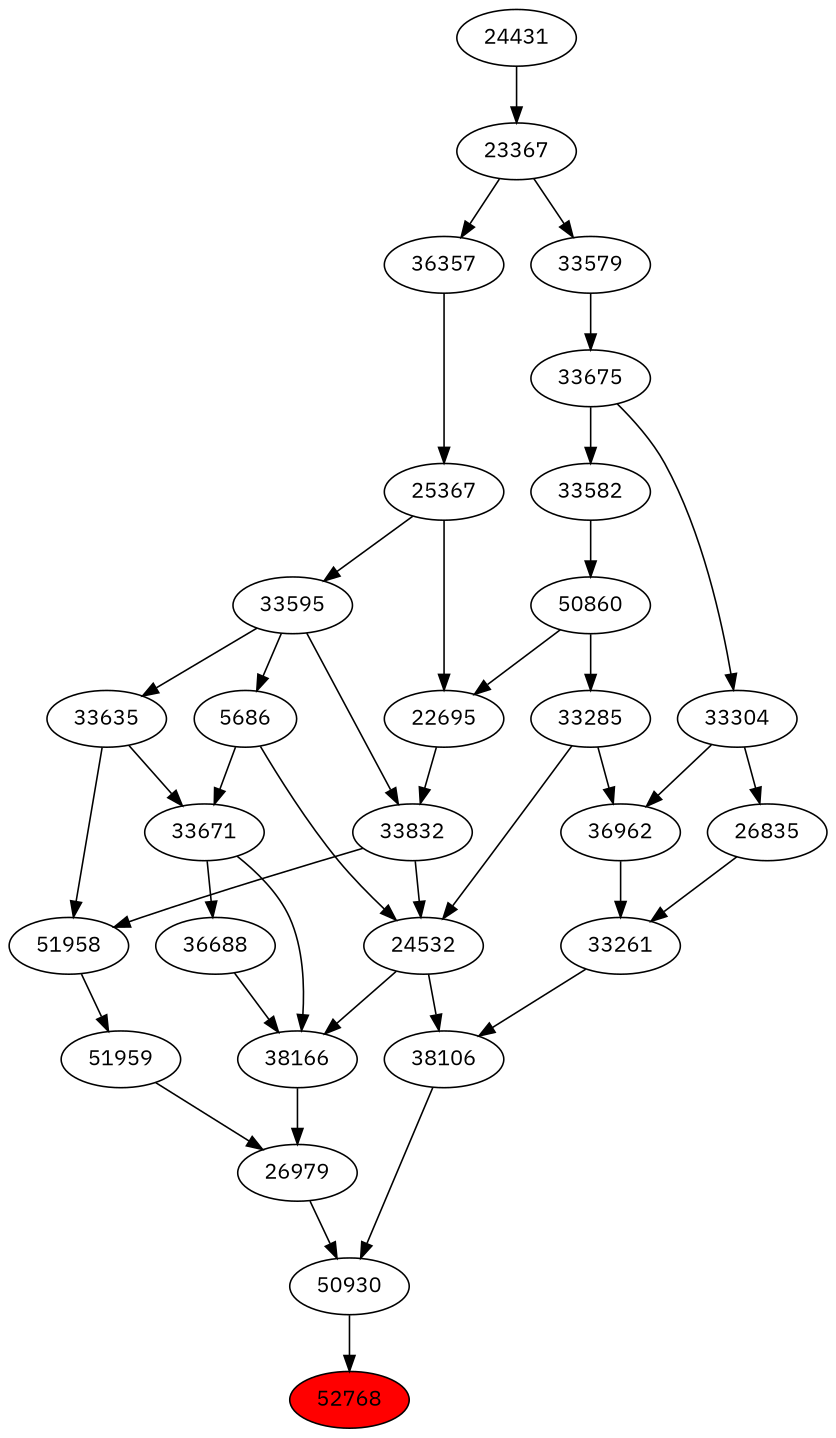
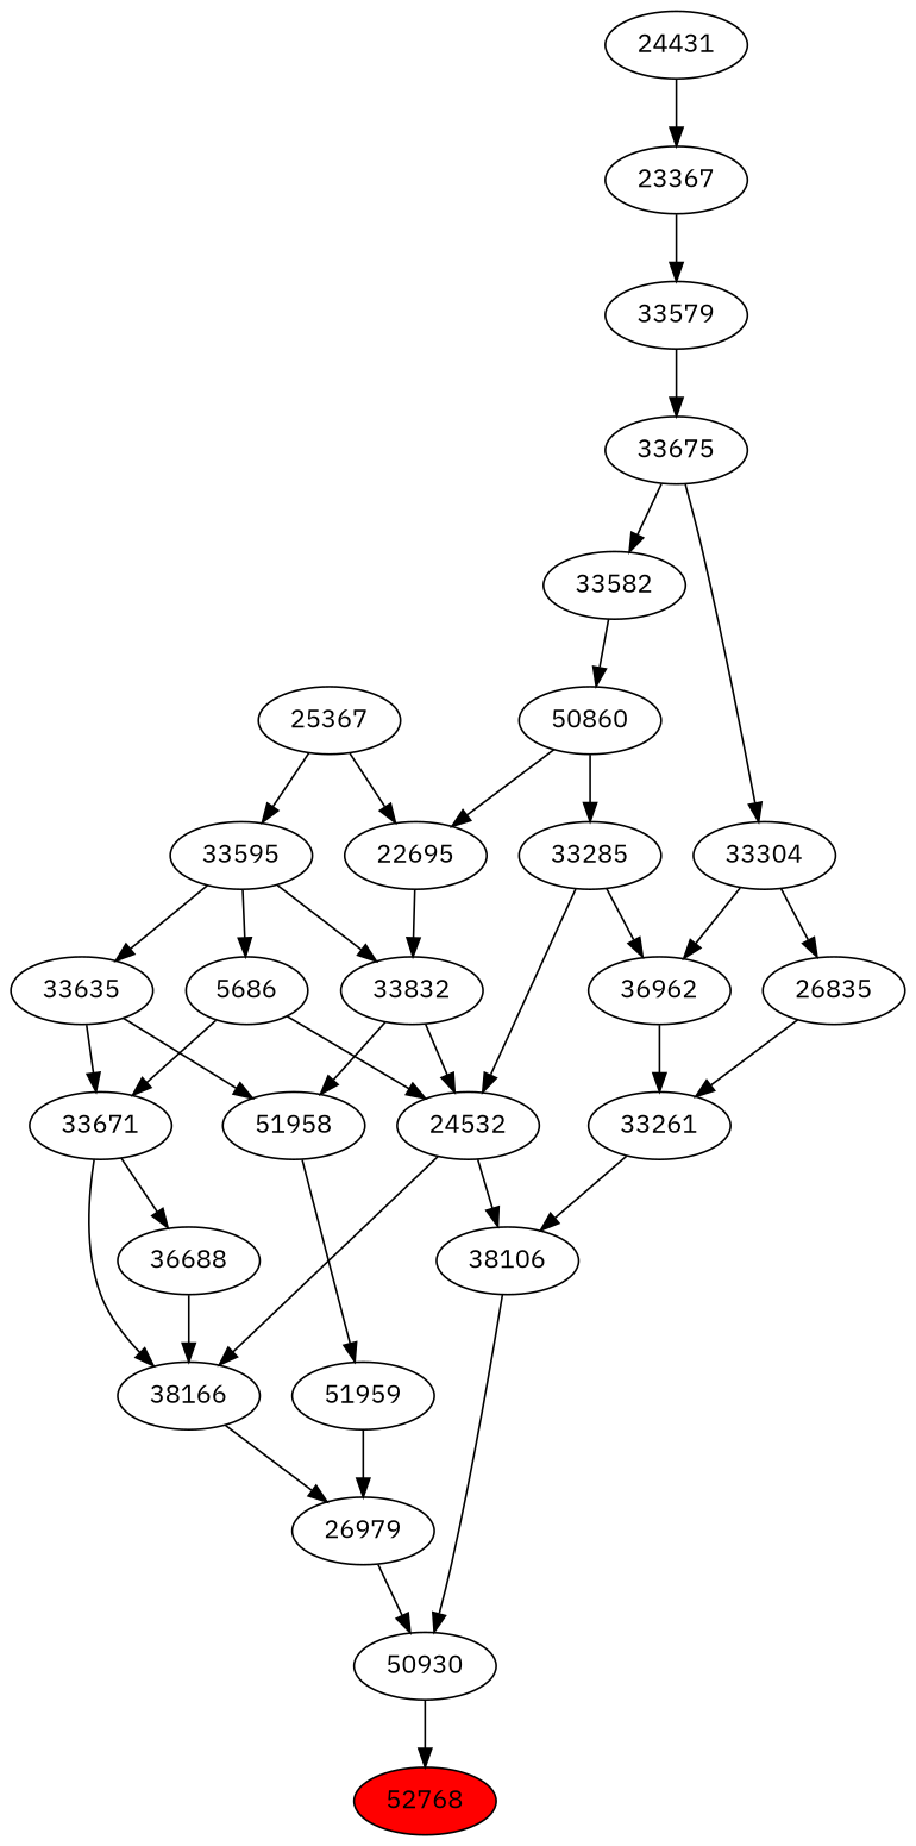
  strict digraph {
    fontname="IBM Plex Sans"
    node [fontname="IBM Plex Sans"]
    edge [fontname="IBM Plex Sans"]
    n1 [fillcolor=red label=52768 style=filled]
    n2 [label=50930]
    n3 [label=26979]
    n4 [label=38106]
    n5 [label=36688]
    n6 [label=38166]
    n7 [label=51959]
    n8 [label=33261]
    n9 [label=24532]
    n10 [label=33671]
    n11 [label=51958]
    n12 [label=36962]
    n13 [label=26835]
    n14 [label=33285]
    n15 [label=5686]
    n16 [label=33832]
    n17 [label=33635]
    n18 [label=33304]
    n19 [label=50860]
    n20 [label=22695]
    n21 [label=33595]
    n22 [label=33675]
    n23 [label=33582]
    n24 [label=25367]
    n25 [label=33579]
-   n26 [label=36357]
    n27 [label=23367]
    n28 [label=24431]
    n2 -> n1
    n3 -> n2
    n4 -> n2
    n5 -> n6
    n6 -> n3
    n7 -> n3
    n8 -> n4
    n9 -> n4
    n9 -> n6
    n10 -> n5
    n10 -> n6
    n11 -> n7
    n12 -> n8
    n13 -> n8
    n14 -> n9
    n14 -> n12
    n15 -> n9
    n15 -> n10
    n16 -> n9
    n16 -> n11
    n17 -> n10
    n17 -> n11
    n18 -> n12
    n18 -> n13
    n19 -> n14
    n19 -> n20
    n20 -> n16
    n21 -> n15
    n21 -> n16
    n21 -> n17
    n22 -> n18
    n22 -> n23
    n23 -> n19
    n24 -> n20
    n24 -> n21
    n25 -> n22
-   n26 -> n24
    n27 -> n25
-   n27 -> n26
    n28 -> n27
  }
